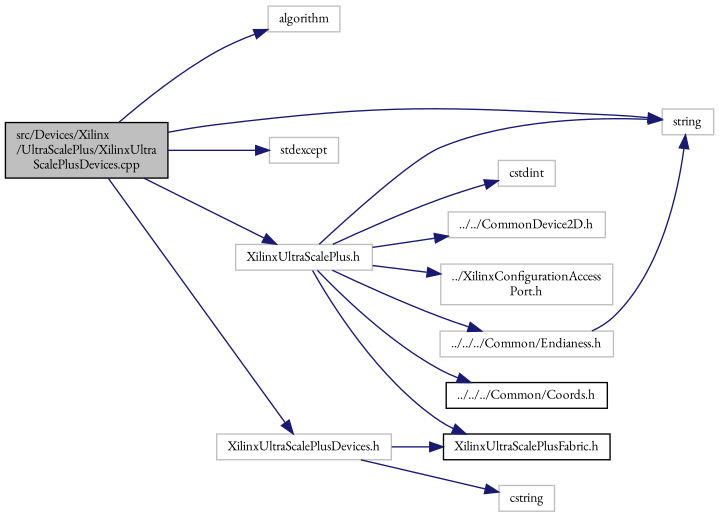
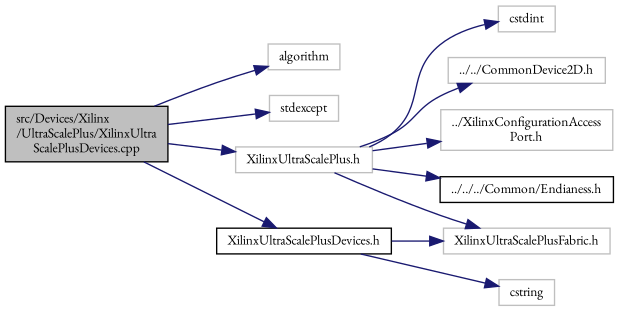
  digraph {
    fontname="EB Garamond"
    rankdir=LR
    node [color=grey75 fillcolor=white fontname="EB Garamond" fontsize=10 shape=record style=filled]
    edge [color=midnightblue fontname="EB Garamond" fontsize=10 labelfontname=Helvetica labelfontsize=10 style=solid]
    n1 [color=black fillcolor=grey75 fontcolor=black height=0.2 label="src/Devices/Xilinx\l/UltraScalePlus/XilinxUltra\lScalePlusDevices.cpp" width=0.4]
    n2 [height=0.2 label=algorithm width=0.4]
-   n3 [height=0.2 label=string width=0.4]
    n4 [height=0.2 label=stdexcept width=0.4]
    n5 [height=0.2 label="XilinxUltraScalePlus.h" width=0.4]
-   n6 [height=0.2 label="XilinxUltraScalePlusDevices.h" width=0.4]
+   n6 [color=black height=0.2 label="XilinxUltraScalePlusDevices.h" width=0.4]
    n7 [height=0.2 label=cstdint width=0.4]
    n8 [height=0.2 label="../../CommonDevice2D.h" width=0.4]
    n9 [height=0.2 label="../XilinxConfigurationAccess\lPort.h" width=0.4]
-   n10 [color=black height=0.2 label="XilinxUltraScalePlusFabric.h" width=0.4]
-   n11 [height=0.2 label="../../../Common/Endianess.h" width=0.4]
-   n12 [color=black height=0.2 label="../../../Common/Coords.h" width=0.4]
+   n10 [height=0.2 label="XilinxUltraScalePlusFabric.h" width=0.4]
+   n11 [color=black height=0.2 label="../../../Common/Endianess.h" width=0.4]
    n13 [height=0.2 label=cstring width=0.4]
    n1 -> n2
-   n1 -> n3
    n1 -> n4
    n1 -> n5
    n1 -> n6
-   n5 -> n3
    n5 -> n7
    n5 -> n8
    n5 -> n9
    n5 -> n10
    n5 -> n11
-   n5 -> n12
    n6 -> n10
    n6 -> n13
-   n11 -> n3
  }
